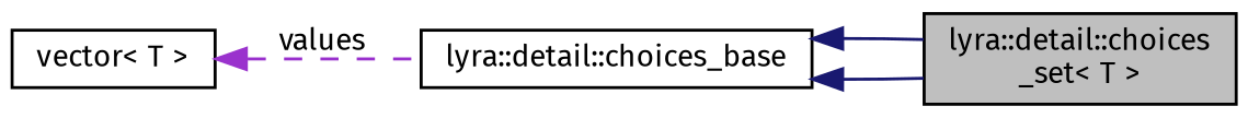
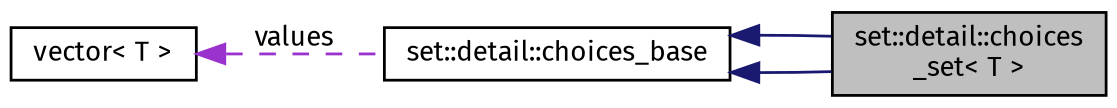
  digraph {
    fontname="Fira Sans"
    rankdir=LR
    node [color=black fillcolor=white fontname="Fira Sans" fontsize=10 shape=record style=filled]
    edge [color=midnightblue dir=back fontname="Fira Sans" fontsize=10 labelfontname=Helvetica labelfontsize=10 style=solid]
-   n1 [fillcolor=grey75 fontcolor=black height=0.2 label="lyra::detail::choices\l_set\< T \>" width=0.4]
-   n2 [height=0.2 label="lyra::detail::choices_base" width=0.4]
+   n1 [fillcolor=grey75 fontcolor=black height=0.2 label="set::detail::choices\l_set\< T \>" width=0.4]
+   n2 [height=0.2 label="set::detail::choices_base" width=0.4]
    n3 [height=0.2 label="vector\< T \>" width=0.4]
    n2 -> n1
    n2 -> n1
    n3 -> n2 [color=darkorchid3 label=" values" style=dashed]
  }
